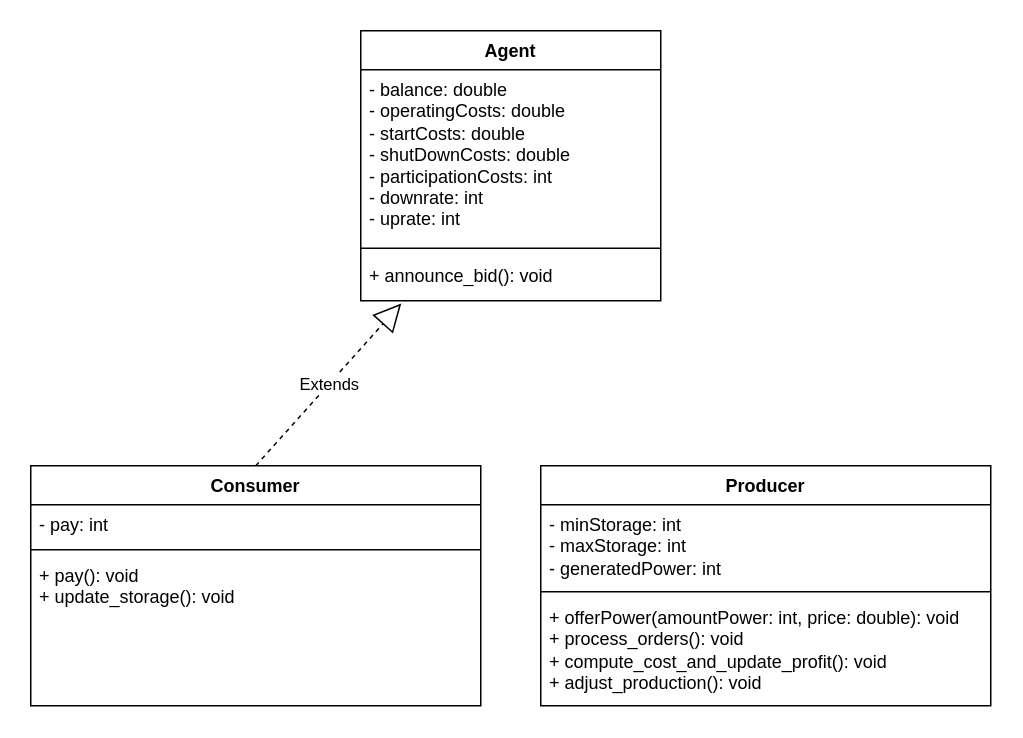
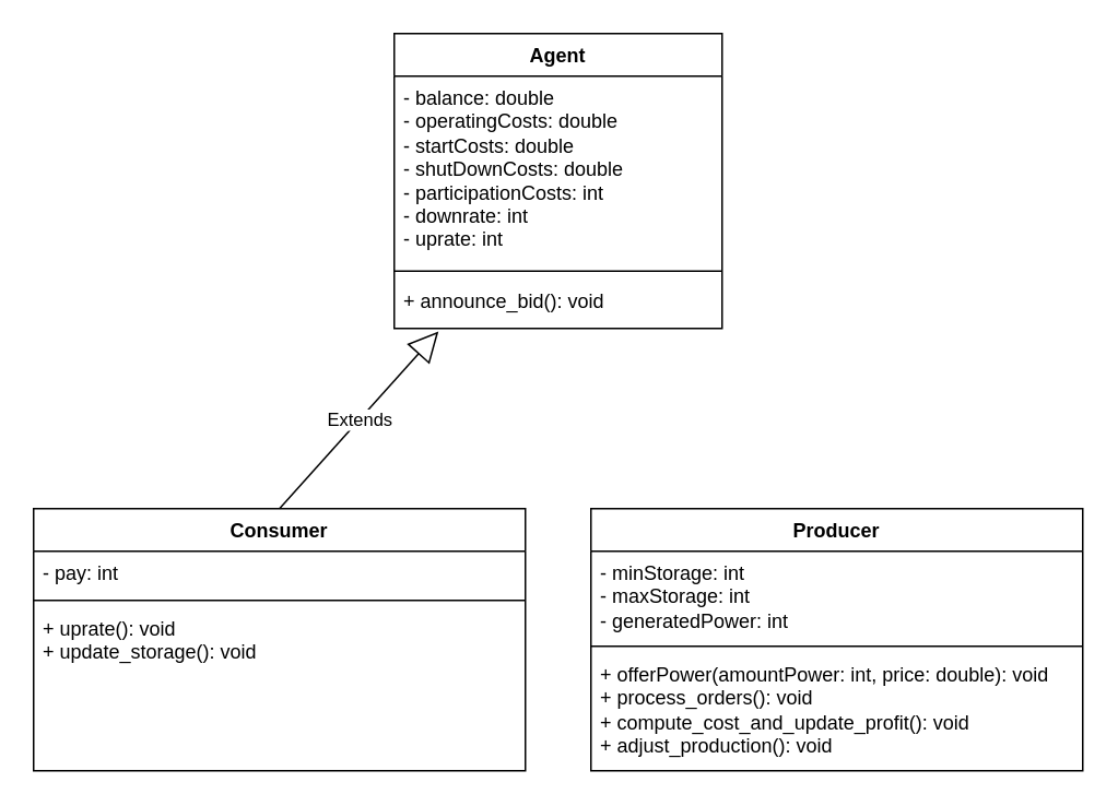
  <mxCell id="0" />
  <mxCell id="1" parent="0" />
  <mxCell id="2" value="Consumer" style="swimlane;fontStyle=1;align=center;verticalAlign=top;childLayout=stackLayout;horizontal=1;startSize=26;horizontalStack=0;resizeParent=1;resizeParentMax=0;resizeLast=0;collapsible=1;marginBottom=0;whiteSpace=wrap;html=1;" vertex="1" parent="1"><mxGeometry x="20" y="310" width="300" height="160" as="geometry" /></mxCell>
  <mxCell id="3" value="- pay: int" style="text;strokeColor=none;fillColor=none;align=left;verticalAlign=top;spacingLeft=4;spacingRight=4;overflow=hidden;rotatable=0;points=[[0,0.5],[1,0.5]];portConstraint=eastwest;whiteSpace=wrap;html=1;" vertex="1" parent="2"><mxGeometry y="26" width="300" height="26" as="geometry" /></mxCell>
  <mxCell id="4" value="" style="line;strokeWidth=1;fillColor=none;align=left;verticalAlign=middle;spacingTop=-1;spacingLeft=3;spacingRight=3;rotatable=0;labelPosition=right;points=[];portConstraint=eastwest;strokeColor=inherit;" vertex="1" parent="2"><mxGeometry y="52" width="300" height="8" as="geometry" /></mxCell>
- <mxCell id="5" value="+ pay(): void&lt;br&gt;+ update_storage(): void&lt;br&gt;" style="text;strokeColor=none;fillColor=none;align=left;verticalAlign=top;spacingLeft=4;spacingRight=4;overflow=hidden;rotatable=0;points=[[0,0.5],[1,0.5]];portConstraint=eastwest;whiteSpace=wrap;html=1;" vertex="1" parent="2"><mxGeometry y="60" width="300" height="100" as="geometry" /></mxCell>
+ <mxCell id="5" value="+ uprate(): void&lt;br&gt;+ update_storage(): void&lt;br&gt;" style="text;strokeColor=none;fillColor=none;align=left;verticalAlign=top;spacingLeft=4;spacingRight=4;overflow=hidden;rotatable=0;points=[[0,0.5],[1,0.5]];portConstraint=eastwest;whiteSpace=wrap;html=1;" vertex="1" parent="2"><mxGeometry y="60" width="300" height="100" as="geometry" /></mxCell>
  <mxCell id="6" value="Producer" style="swimlane;fontStyle=1;align=center;verticalAlign=top;childLayout=stackLayout;horizontal=1;startSize=26;horizontalStack=0;resizeParent=1;resizeParentMax=0;resizeLast=0;collapsible=1;marginBottom=0;whiteSpace=wrap;html=1;" vertex="1" parent="1"><mxGeometry x="360" y="310" width="300" height="160" as="geometry" /></mxCell>
  <mxCell id="7" value="- minStorage: int&lt;br&gt;- maxStorage: int&lt;br&gt;-&amp;nbsp;generatedPower: int" style="text;strokeColor=none;fillColor=none;align=left;verticalAlign=top;spacingLeft=4;spacingRight=4;overflow=hidden;rotatable=0;points=[[0,0.5],[1,0.5]];portConstraint=eastwest;whiteSpace=wrap;html=1;" vertex="1" parent="6"><mxGeometry y="26" width="300" height="54" as="geometry" /></mxCell>
  <mxCell id="8" value="" style="line;strokeWidth=1;fillColor=none;align=left;verticalAlign=middle;spacingTop=-1;spacingLeft=3;spacingRight=3;rotatable=0;labelPosition=right;points=[];portConstraint=eastwest;strokeColor=inherit;" vertex="1" parent="6"><mxGeometry y="80" width="300" height="8" as="geometry" /></mxCell>
  <mxCell id="9" value="+ offerPower(amountPower: int, price: double): void&lt;br&gt;+ process_orders(): void&lt;br&gt;+ compute_cost_and_update_profit(): void&lt;br&gt;+ adjust_production(): void" style="text;strokeColor=none;fillColor=none;align=left;verticalAlign=top;spacingLeft=4;spacingRight=4;overflow=hidden;rotatable=0;points=[[0,0.5],[1,0.5]];portConstraint=eastwest;whiteSpace=wrap;html=1;" vertex="1" parent="6"><mxGeometry y="88" width="300" height="72" as="geometry" /></mxCell>
  <mxCell id="10" value="Agent" style="swimlane;fontStyle=1;align=center;verticalAlign=top;childLayout=stackLayout;horizontal=1;startSize=26;horizontalStack=0;resizeParent=1;resizeParentMax=0;resizeLast=0;collapsible=1;marginBottom=0;whiteSpace=wrap;html=1;" vertex="1" parent="1"><mxGeometry x="240" y="20" width="200" height="180" as="geometry" /></mxCell>
  <mxCell id="11" value="- balance: double&lt;br&gt;- operatingCosts: double&lt;br&gt;- startCosts: double&lt;br&gt;- shutDownCosts: double&lt;br&gt;-&amp;nbsp;participationCosts: int&lt;br&gt;- downrate: int&lt;br&gt;- uprate: int&lt;br&gt;" style="text;strokeColor=none;fillColor=none;align=left;verticalAlign=top;spacingLeft=4;spacingRight=4;overflow=hidden;rotatable=0;points=[[0,0.5],[1,0.5]];portConstraint=eastwest;whiteSpace=wrap;html=1;" vertex="1" parent="10"><mxGeometry y="26" width="200" height="114" as="geometry" /></mxCell>
  <mxCell id="12" value="" style="line;strokeWidth=1;fillColor=none;align=left;verticalAlign=middle;spacingTop=-1;spacingLeft=3;spacingRight=3;rotatable=0;labelPosition=right;points=[];portConstraint=eastwest;strokeColor=inherit;" vertex="1" parent="10"><mxGeometry y="140" width="200" height="10" as="geometry" /></mxCell>
  <mxCell id="13" value="+ announce_bid(): void&lt;br&gt;" style="text;strokeColor=none;fillColor=none;align=left;verticalAlign=top;spacingLeft=4;spacingRight=4;overflow=hidden;rotatable=0;points=[[0,0.5],[1,0.5]];portConstraint=eastwest;whiteSpace=wrap;html=1;" vertex="1" parent="10"><mxGeometry y="150" width="200" height="30" as="geometry" /></mxCell>
- <mxCell id="14" value="Extends" style="endArrow=block;endSize=16;endFill=0;html=1;rounded=0;exitX=0.5;exitY=0;exitDx=0;exitDy=0;entryX=0.135;entryY=1.06;entryDx=0;entryDy=0;entryPerimeter=0;dashed=1;" edge="1" parent="1" source="2" target="13"><mxGeometry width="160" relative="1" as="geometry"><mxPoint x="110" y="260" as="sourcePoint" /><mxPoint x="270" y="260" as="targetPoint" /></mxGeometry></mxCell>
+ <mxCell id="14" value="Extends" style="endArrow=block;endSize=16;endFill=0;html=1;rounded=0;exitX=0.5;exitY=0;exitDx=0;exitDy=0;entryX=0.135;entryY=1.06;entryDx=0;entryDy=0;entryPerimeter=0;" edge="1" parent="1" source="2" target="13"><mxGeometry width="160" relative="1" as="geometry"><mxPoint x="110" y="260" as="sourcePoint" /><mxPoint x="270" y="260" as="targetPoint" /></mxGeometry></mxCell>
